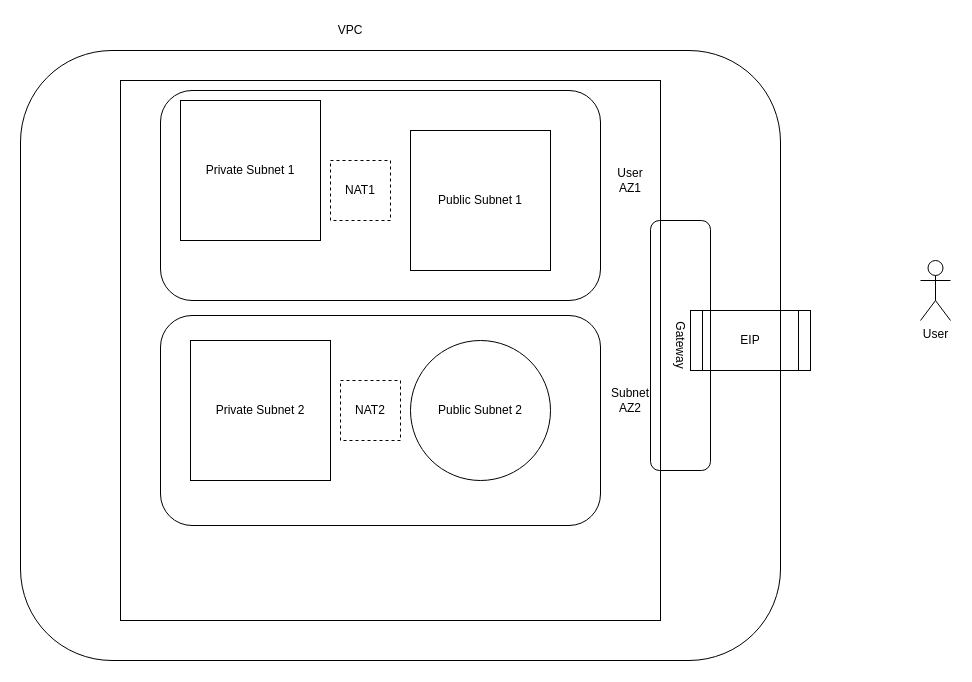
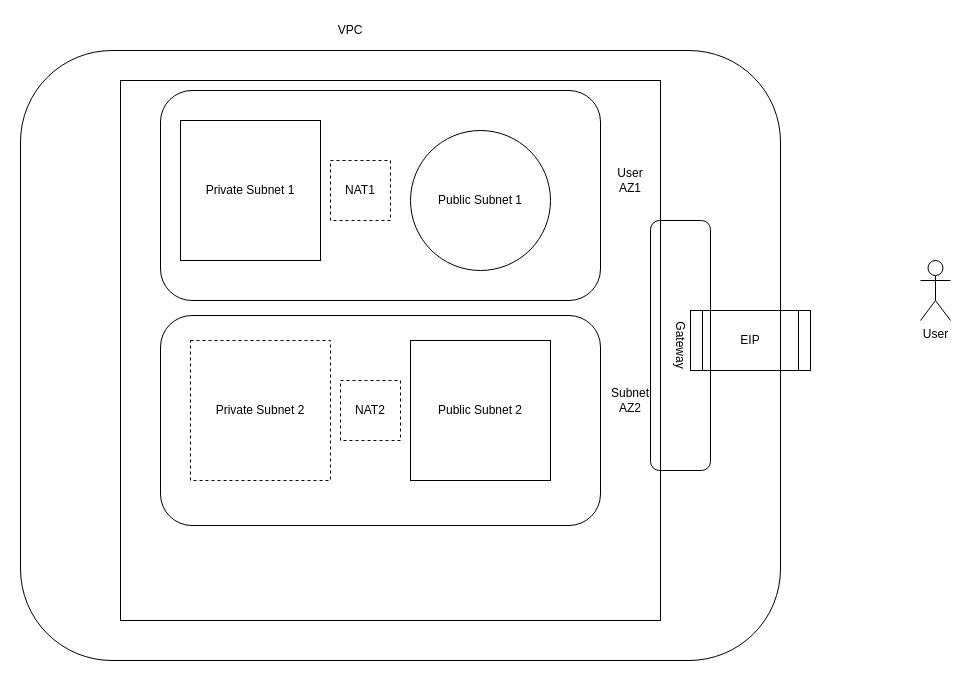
  <mxCell id="0" />
  <mxCell id="1" parent="0" />
  <mxCell id="2" value="" style="whiteSpace=wrap;html=1;aspect=fixed;fillColor=none;" vertex="1" parent="1"><mxGeometry x="120" y="80" width="540" height="540" as="geometry" /></mxCell>
  <mxCell id="3" value="" style="rounded=1;whiteSpace=wrap;html=1;fillColor=none;" vertex="1" parent="1"><mxGeometry x="20" y="50" width="760" height="610" as="geometry" /></mxCell>
  <mxCell id="4" value="VPC" style="text;html=1;strokeColor=none;fillColor=none;align=center;verticalAlign=middle;whiteSpace=wrap;rounded=0;" vertex="1" parent="1"><mxGeometry x="275" y="20" width="150" height="20" as="geometry" /></mxCell>
- <mxCell id="5" value="Private Subnet 1" style="whiteSpace=wrap;html=1;aspect=fixed;fillColor=none;" vertex="1" parent="1"><mxGeometry x="180" y="100" width="140" height="140" as="geometry" /></mxCell>
- <mxCell id="6" value="Private Subnet 2" style="whiteSpace=wrap;html=1;aspect=fixed;fillColor=none;" vertex="1" parent="1"><mxGeometry x="190" y="340" width="140" height="140" as="geometry" /></mxCell>
- <mxCell id="7" value="Public Subnet 1" style="whiteSpace=wrap;html=1;aspect=fixed;fillColor=none;" vertex="1" parent="1"><mxGeometry x="410" y="130" width="140" height="140" as="geometry" /></mxCell>
- <mxCell id="8" value="Public Subnet 2" style="ellipse;whiteSpace=wrap;html=1;aspect=fixed;fillColor=none;" vertex="1" parent="1"><mxGeometry x="410" y="340" width="140" height="140" as="geometry" /></mxCell>
+ <mxCell id="5" value="Private Subnet 1" style="whiteSpace=wrap;html=1;aspect=fixed;fillColor=none;" vertex="1" parent="1"><mxGeometry x="180" y="120" width="140" height="140" as="geometry" /></mxCell>
+ <mxCell id="6" value="Private Subnet 2" style="whiteSpace=wrap;html=1;aspect=fixed;fillColor=none;dashed=1;" vertex="1" parent="1"><mxGeometry x="190" y="340" width="140" height="140" as="geometry" /></mxCell>
+ <mxCell id="7" value="Public Subnet 1" style="ellipse;whiteSpace=wrap;html=1;aspect=fixed;fillColor=none;" vertex="1" parent="1"><mxGeometry x="410" y="130" width="140" height="140" as="geometry" /></mxCell>
+ <mxCell id="8" value="Public Subnet 2" style="whiteSpace=wrap;html=1;aspect=fixed;fillColor=none;" vertex="1" parent="1"><mxGeometry x="410" y="340" width="140" height="140" as="geometry" /></mxCell>
  <mxCell id="9" value="NAT1" style="whiteSpace=wrap;html=1;aspect=fixed;fillColor=none;dashed=1;" vertex="1" parent="1"><mxGeometry x="330" y="160" width="60" height="60" as="geometry" /></mxCell>
  <mxCell id="10" value="NAT2" style="whiteSpace=wrap;html=1;aspect=fixed;fillColor=none;dashed=1;" vertex="1" parent="1"><mxGeometry x="340" y="380" width="60" height="60" as="geometry" /></mxCell>
  <mxCell id="11" value="" style="rounded=1;whiteSpace=wrap;html=1;fillColor=none;" vertex="1" parent="1"><mxGeometry x="160" y="90" width="440" height="210" as="geometry" /></mxCell>
  <mxCell id="12" value="User AZ1" style="text;html=1;strokeColor=none;fillColor=none;align=center;verticalAlign=middle;whiteSpace=wrap;rounded=0;" vertex="1" parent="1"><mxGeometry x="610" y="170" width="40" height="20" as="geometry" /></mxCell>
  <mxCell id="13" value="Subnet AZ2" style="text;html=1;strokeColor=none;fillColor=none;align=center;verticalAlign=middle;whiteSpace=wrap;rounded=0;" vertex="1" parent="1"><mxGeometry x="610" y="390" width="40" height="20" as="geometry" /></mxCell>
  <mxCell id="14" value="User" style="shape=umlActor;verticalLabelPosition=bottom;verticalAlign=top;html=1;outlineConnect=0;fillColor=none;" vertex="1" parent="1"><mxGeometry x="920" y="260" width="30" height="60" as="geometry" /></mxCell>
  <mxCell id="15" value="Gateway" style="rounded=1;whiteSpace=wrap;html=1;fillColor=none;rotation=90;" vertex="1" parent="1"><mxGeometry x="555" y="315" width="250" height="60" as="geometry" /></mxCell>
  <mxCell id="16" value="EIP" style="shape=process;whiteSpace=wrap;html=1;backgroundOutline=1;fillColor=none;" vertex="1" parent="1"><mxGeometry x="690" y="310" width="120" height="60" as="geometry" /></mxCell>
  <mxCell id="17" value="" style="rounded=1;whiteSpace=wrap;html=1;fillColor=none;" vertex="1" parent="1"><mxGeometry x="160" y="315" width="440" height="210" as="geometry" /></mxCell>
